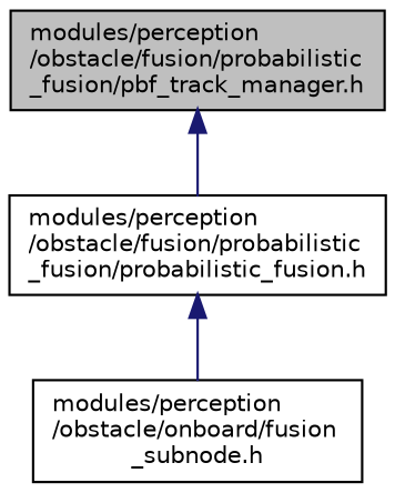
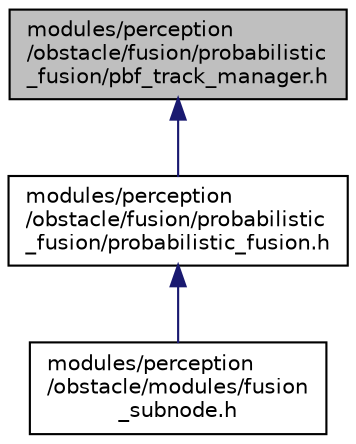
  digraph {
    node [color=black fillcolor=white fontname=Helvetica fontsize=10 shape=record style=filled]
    edge [color=midnightblue dir=back fontname=Helvetica fontsize=10 labelfontname=Helvetica labelfontsize=10 style=solid]
    n1 [fillcolor=grey75 fontcolor=black height=0.2 label="modules/perception\l/obstacle/fusion/probabilistic\l_fusion/pbf_track_manager.h" width=0.4]
    n2 [height=0.2 label="modules/perception\l/obstacle/fusion/probabilistic\l_fusion/probabilistic_fusion.h" width=0.4]
-   n3 [height=0.2 label="modules/perception\l/obstacle/onboard/fusion\l_subnode.h" width=0.4]
+   n3 [height=0.2 label="modules/perception\l/obstacle/modules/fusion\l_subnode.h" width=0.4]
    n1 -> n2
    n2 -> n3
  }
